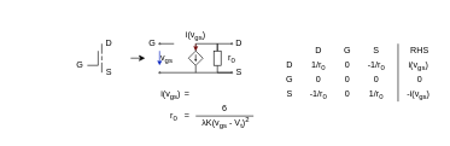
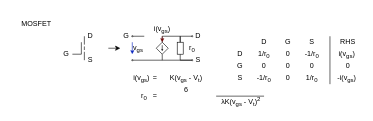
  <mxCell id="0" />
  <mxCell id="1" parent="0" />
  <mxCell id="2" value="" style="endArrow=none;html=1;rounded=0;" parent="1" edge="1"><mxGeometry width="50" height="50" relative="1" as="geometry"><mxPoint x="120" y="90" as="sourcePoint" /><mxPoint x="135" y="70" as="targetPoint" /><Array as="points"><mxPoint x="135" y="90" /></Array></mxGeometry></mxCell>
  <mxCell id="3" value="" style="endArrow=none;html=1;rounded=0;" parent="1" edge="1"><mxGeometry width="50" height="50" relative="1" as="geometry"><mxPoint x="140" y="83" as="sourcePoint" /><mxPoint x="140" y="77" as="targetPoint" /></mxGeometry></mxCell>
  <mxCell id="4" value="" style="endArrow=none;html=1;rounded=0;" parent="1" edge="1"><mxGeometry width="50" height="50" relative="1" as="geometry"><mxPoint x="140" y="100" as="sourcePoint" /><mxPoint x="140" y="86" as="targetPoint" /></mxGeometry></mxCell>
  <mxCell id="5" value="" style="endArrow=none;html=1;rounded=0;" parent="1" edge="1"><mxGeometry width="50" height="50" relative="1" as="geometry"><mxPoint x="140" y="74" as="sourcePoint" /><mxPoint x="140" y="60" as="targetPoint" /></mxGeometry></mxCell>
+ <mxCell id="6" value="MOSFET" style="text;html=1;align=center;verticalAlign=middle;whiteSpace=wrap;rounded=0;" parent="1" vertex="1"><mxGeometry width="80" height="40" as="geometry" x="20" y="20" /></mxCell>
  <mxCell id="7" value="G" style="text;html=1;align=center;verticalAlign=middle;whiteSpace=wrap;rounded=0;" parent="1" vertex="1"><mxGeometry x="100" y="80" width="20" height="20" as="geometry" /></mxCell>
  <mxCell id="8" value="D" style="text;html=1;align=center;verticalAlign=middle;whiteSpace=wrap;rounded=0;" parent="1" vertex="1"><mxGeometry x="140" y="50" width="20" height="20" as="geometry" /></mxCell>
  <mxCell id="9" value="S" style="text;html=1;align=center;verticalAlign=middle;whiteSpace=wrap;rounded=0;" parent="1" vertex="1"><mxGeometry x="140" y="90" width="20" height="20" as="geometry" /></mxCell>
  <mxCell id="10" value="" style="endArrow=classic;html=1;rounded=0;" parent="1" edge="1"><mxGeometry width="50" height="50" relative="1" as="geometry"><mxPoint x="180" y="80" as="sourcePoint" /><mxPoint x="200" y="80" as="targetPoint" /></mxGeometry></mxCell>
  <mxCell id="11" value="" style="endArrow=none;html=1;rounded=0;" parent="1" edge="1"><mxGeometry width="50" height="50" relative="1" as="geometry"><mxPoint x="220" y="60" as="sourcePoint" /><mxPoint x="240" y="60" as="targetPoint" /></mxGeometry></mxCell>
  <mxCell id="12" value="" style="endArrow=none;html=1;rounded=0;" parent="1" edge="1"><mxGeometry width="50" height="50" relative="1" as="geometry"><mxPoint x="220" y="100" as="sourcePoint" /><mxPoint x="300" y="90" as="targetPoint" /><Array as="points"><mxPoint x="320" y="100" /><mxPoint x="300" y="100" /></Array></mxGeometry></mxCell>
  <mxCell id="13" value="" style="rhombus;whiteSpace=wrap;html=1;" parent="1" vertex="1"><mxGeometry x="260" y="70" width="20" height="20" as="geometry" /></mxCell>
  <mxCell id="14" value="" style="endArrow=none;html=1;rounded=0;entryX=0.5;entryY=1;entryDx=0;entryDy=0;" parent="1" target="13" edge="1"><mxGeometry width="50" height="50" relative="1" as="geometry"><mxPoint x="270" y="100" as="sourcePoint" /><mxPoint x="300" y="70" as="targetPoint" /></mxGeometry></mxCell>
  <mxCell id="15" value="" style="rounded=0;whiteSpace=wrap;html=1;" parent="1" vertex="1"><mxGeometry x="295" y="70" width="10" height="20" as="geometry" /></mxCell>
  <mxCell id="16" value="" style="endArrow=none;html=1;rounded=0;exitX=0.5;exitY=0;exitDx=0;exitDy=0;entryX=0.5;entryY=0;entryDx=0;entryDy=0;" parent="1" source="13" target="15" edge="1"><mxGeometry width="50" height="50" relative="1" as="geometry"><mxPoint x="270" y="60" as="sourcePoint" /><mxPoint x="340" y="60" as="targetPoint" /><Array as="points"><mxPoint x="270" y="60" /><mxPoint x="300" y="60" /></Array></mxGeometry></mxCell>
  <mxCell id="17" value="" style="endArrow=none;html=1;rounded=0;exitX=0.5;exitY=0;exitDx=0;exitDy=0;" parent="1" source="15" edge="1"><mxGeometry width="50" height="50" relative="1" as="geometry"><mxPoint x="290" y="110" as="sourcePoint" /><mxPoint x="320" y="60" as="targetPoint" /><Array as="points"><mxPoint x="300" y="60" /></Array></mxGeometry></mxCell>
  <mxCell id="18" value="" style="ellipse;whiteSpace=wrap;html=1;aspect=fixed;" parent="1" vertex="1"><mxGeometry x="319" y="59" width="2" height="2" as="geometry" /></mxCell>
  <mxCell id="19" value="" style="ellipse;whiteSpace=wrap;html=1;aspect=fixed;" parent="1" vertex="1"><mxGeometry x="319" y="99" width="2" height="2" as="geometry" /></mxCell>
  <mxCell id="20" value="" style="ellipse;whiteSpace=wrap;html=1;aspect=fixed;" parent="1" vertex="1"><mxGeometry x="219" y="59" width="2" height="2" as="geometry" /></mxCell>
  <mxCell id="21" value="" style="ellipse;whiteSpace=wrap;html=1;aspect=fixed;" parent="1" vertex="1"><mxGeometry x="219" y="99" width="2" height="2" as="geometry" /></mxCell>
  <mxCell id="22" value="G" style="text;html=1;align=center;verticalAlign=middle;whiteSpace=wrap;rounded=0;" parent="1" vertex="1"><mxGeometry x="200" y="50" width="20" height="20" as="geometry" /></mxCell>
  <mxCell id="23" value="D" style="text;html=1;align=center;verticalAlign=middle;whiteSpace=wrap;rounded=0;" parent="1" vertex="1"><mxGeometry x="320" y="50" width="20" height="20" as="geometry" /></mxCell>
  <mxCell id="24" value="S" style="text;html=1;align=center;verticalAlign=middle;whiteSpace=wrap;rounded=0;" parent="1" vertex="1"><mxGeometry x="320" y="90" width="20" height="20" as="geometry" /></mxCell>
  <mxCell id="25" value="" style="endArrow=classic;html=1;rounded=0;endSize=1;" parent="1" edge="1"><mxGeometry width="50" height="50" relative="1" as="geometry"><mxPoint x="270" y="75" as="sourcePoint" /><mxPoint x="270" y="85" as="targetPoint" /></mxGeometry></mxCell>
  <mxCell id="26" value="i(v&lt;sub&gt;gs&lt;/sub&gt;)" style="text;html=1;align=center;verticalAlign=middle;whiteSpace=wrap;rounded=0;" parent="1" vertex="1"><mxGeometry x="255" y="39" width="30" height="20" as="geometry" /></mxCell>
  <mxCell id="27" value="" style="endArrow=classic;html=1;rounded=0;endSize=4;fillColor=#0050ef;strokeColor=#001DBC;" parent="1" edge="1"><mxGeometry width="50" height="50" relative="1" as="geometry"><mxPoint x="220" y="70" as="sourcePoint" /><mxPoint x="220" y="90" as="targetPoint" /></mxGeometry></mxCell>
  <mxCell id="28" value="" style="endArrow=classic;html=1;rounded=0;endSize=4;fillColor=#a20025;strokeColor=#6F0000;" parent="1" edge="1"><mxGeometry width="50" height="50" relative="1" as="geometry"><mxPoint x="270" y="60" as="sourcePoint" /><mxPoint x="270" y="70" as="targetPoint" /></mxGeometry></mxCell>
  <mxCell id="29" value="v&lt;sub&gt;gs&lt;/sub&gt;" style="text;html=1;align=center;verticalAlign=middle;whiteSpace=wrap;rounded=0;" parent="1" vertex="1"><mxGeometry x="220" y="70" width="20" height="20" as="geometry" /></mxCell>
  <mxCell id="30" value="i(v&lt;sub&gt;gs&lt;/sub&gt;)&amp;nbsp;" style="text;html=1;align=left;verticalAlign=middle;whiteSpace=wrap;rounded=0;" parent="1" vertex="1"><mxGeometry x="220" y="120" width="30" height="20" as="geometry" /></mxCell>
  <mxCell id="31" value="r&lt;sub&gt;0&lt;/sub&gt;" style="text;html=1;align=center;verticalAlign=middle;whiteSpace=wrap;rounded=0;" parent="1" vertex="1"><mxGeometry x="310" y="70" width="20" height="20" as="geometry" /></mxCell>
  <mxCell id="32" value="r&lt;sub&gt;0&lt;/sub&gt;" style="text;html=1;align=center;verticalAlign=middle;whiteSpace=wrap;rounded=0;" parent="1" vertex="1"><mxGeometry x="230" y="150" width="20" height="20" as="geometry" /></mxCell>
  <mxCell id="33" value="&lt;span style=&quot;&quot;&gt;=&amp;nbsp;&lt;/span&gt;" style="text;html=1;align=center;verticalAlign=middle;whiteSpace=wrap;rounded=0;" parent="1" vertex="1"><mxGeometry x="250" y="120" width="20" height="20" as="geometry" /></mxCell>
  <mxCell id="34" value="&lt;span style=&quot;text-align: left;&quot;&gt;=&amp;nbsp;&lt;/span&gt;" style="text;html=1;align=center;verticalAlign=middle;whiteSpace=wrap;rounded=0;" parent="1" vertex="1"><mxGeometry x="250" y="150" width="20" height="20" as="geometry" /></mxCell>
- <mxCell id="36" value="&lt;p&gt;&lt;span style=&quot;text-align: left;&quot;&gt;&lt;font style=&quot;font-size: 12px;&quot; face=&quot;Helvetica&quot;&gt;&amp;nbsp;λK(v&lt;sub&gt;gs&lt;/sub&gt; - V&lt;sub&gt;t&lt;/sub&gt;)&lt;sup&gt;2&lt;/sup&gt;&lt;/font&gt;&lt;/span&gt;&lt;/p&gt;" style="text;html=1;align=center;verticalAlign=middle;whiteSpace=wrap;rounded=0;fontColor=default;" parent="1" vertex="1"><mxGeometry x="270" y="160" width="80" height="20" as="geometry" /></mxCell>
+ <mxCell id="35" value="&lt;p&gt;&lt;span style=&quot;text-align: left;&quot;&gt;K(v&lt;/span&gt;&lt;sub style=&quot;text-align: left;&quot;&gt;gs&lt;/sub&gt;&lt;span style=&quot;text-align: left;&quot;&gt;&amp;nbsp;- V&lt;/span&gt;&lt;sub style=&quot;text-align: left;&quot;&gt;t&lt;/sub&gt;&lt;span style=&quot;text-align: left;&quot;&gt;)&lt;/span&gt;&lt;/p&gt;" style="text;html=1;align=center;verticalAlign=middle;whiteSpace=wrap;rounded=0;" parent="1" vertex="1"><mxGeometry x="270" y="120" width="80" height="20" as="geometry" /></mxCell>
+ <mxCell id="36" value="&lt;p&gt;&lt;span style=&quot;text-align: left;&quot;&gt;&lt;font style=&quot;font-size: 12px;&quot; face=&quot;Helvetica&quot;&gt;&amp;nbsp;λK(v&lt;sub&gt;gs&lt;/sub&gt; - V&lt;sub&gt;t&lt;/sub&gt;)&lt;sup&gt;2&lt;/sup&gt;&lt;/font&gt;&lt;/span&gt;&lt;/p&gt;" style="text;html=1;align=center;verticalAlign=middle;whiteSpace=wrap;rounded=0;fontColor=default;" parent="1" vertex="1"><mxGeometry x="360" y="160" width="80" height="20" as="geometry" /></mxCell>
  <mxCell id="37" value="" style="endArrow=none;html=1;rounded=0;exitX=0;exitY=0;exitDx=0;exitDy=0;entryX=1;entryY=0;entryDx=0;entryDy=0;" parent="1" source="36" target="36" edge="1"><mxGeometry width="50" height="50" relative="1" as="geometry"><mxPoint x="280" y="170" as="sourcePoint" /><mxPoint x="330" y="120" as="targetPoint" /></mxGeometry></mxCell>
  <mxCell id="38" value="6" style="text;html=1;align=center;verticalAlign=middle;whiteSpace=wrap;rounded=0;" parent="1" vertex="1"><mxGeometry x="270" y="140" width="80" height="20" as="geometry" /></mxCell>
  <mxCell id="39" value="D" style="text;html=1;align=center;verticalAlign=middle;whiteSpace=wrap;rounded=0;" parent="1" vertex="1"><mxGeometry x="420" y="60" width="40" height="20" as="geometry" /></mxCell>
  <mxCell id="40" value="G" style="text;html=1;align=center;verticalAlign=middle;whiteSpace=wrap;rounded=0;" parent="1" vertex="1"><mxGeometry x="460" y="60" width="40" height="20" as="geometry" /></mxCell>
  <mxCell id="41" value="S" style="text;html=1;align=center;verticalAlign=middle;whiteSpace=wrap;rounded=0;" parent="1" vertex="1"><mxGeometry x="500" y="60" width="40" height="20" as="geometry" /></mxCell>
  <mxCell id="42" value="D" style="text;html=1;align=center;verticalAlign=middle;whiteSpace=wrap;rounded=0;" parent="1" vertex="1"><mxGeometry x="380" y="80" width="40" height="20" as="geometry" /></mxCell>
  <mxCell id="43" value="G" style="text;html=1;align=center;verticalAlign=middle;whiteSpace=wrap;rounded=0;" parent="1" vertex="1"><mxGeometry x="380" y="100" width="40" height="20" as="geometry" /></mxCell>
  <mxCell id="44" value="S" style="text;html=1;align=center;verticalAlign=middle;whiteSpace=wrap;rounded=0;" parent="1" vertex="1"><mxGeometry x="380" y="120" width="40" height="20" as="geometry" /></mxCell>
  <mxCell id="45" value="1/r&lt;sub&gt;0&lt;/sub&gt;" style="text;html=1;align=center;verticalAlign=middle;whiteSpace=wrap;rounded=0;" parent="1" vertex="1"><mxGeometry x="420" y="80" width="40" height="20" as="geometry" /></mxCell>
  <mxCell id="46" value="1/r&lt;sub&gt;0&lt;/sub&gt;" style="text;html=1;align=center;verticalAlign=middle;whiteSpace=wrap;rounded=0;" parent="1" vertex="1"><mxGeometry x="500" y="120" width="40" height="20" as="geometry" /></mxCell>
  <mxCell id="47" value="-1/r&lt;sub&gt;0&lt;/sub&gt;" style="text;html=1;align=center;verticalAlign=middle;whiteSpace=wrap;rounded=0;" parent="1" vertex="1"><mxGeometry x="500" y="80" width="40" height="20" as="geometry" /></mxCell>
  <mxCell id="48" value="-1/r&lt;sub&gt;0&lt;/sub&gt;" style="text;html=1;align=center;verticalAlign=middle;whiteSpace=wrap;rounded=0;" parent="1" vertex="1"><mxGeometry x="420" y="120" width="40" height="20" as="geometry" /></mxCell>
  <mxCell id="49" value="0" style="text;html=1;align=center;verticalAlign=middle;whiteSpace=wrap;rounded=0;" parent="1" vertex="1"><mxGeometry x="460" y="80" width="40" height="20" as="geometry" /></mxCell>
  <mxCell id="50" value="0" style="text;html=1;align=center;verticalAlign=middle;whiteSpace=wrap;rounded=0;" parent="1" vertex="1"><mxGeometry x="460" y="100" width="40" height="20" as="geometry" /></mxCell>
  <mxCell id="51" value="0" style="text;html=1;align=center;verticalAlign=middle;whiteSpace=wrap;rounded=0;fontStyle=0" parent="1" vertex="1"><mxGeometry x="500" y="100" width="40" height="20" as="geometry" /></mxCell>
  <mxCell id="52" value="0" style="text;html=1;align=center;verticalAlign=middle;whiteSpace=wrap;rounded=0;fontStyle=0" parent="1" vertex="1"><mxGeometry x="460" y="120" width="40" height="20" as="geometry" /></mxCell>
  <mxCell id="53" value="0" style="text;html=1;align=center;verticalAlign=middle;whiteSpace=wrap;rounded=0;fontStyle=0" parent="1" vertex="1"><mxGeometry x="420" y="100" width="40" height="20" as="geometry" /></mxCell>
  <mxCell id="54" value="RHS" style="text;html=1;align=center;verticalAlign=middle;whiteSpace=wrap;rounded=0;" parent="1" vertex="1"><mxGeometry x="560" y="60" width="40" height="20" as="geometry" /></mxCell>
  <mxCell id="55" value="i(v&lt;sub&gt;gs&lt;/sub&gt;)&amp;nbsp;" style="text;html=1;align=center;verticalAlign=middle;whiteSpace=wrap;rounded=0;" parent="1" vertex="1"><mxGeometry x="560" y="80" width="40" height="20" as="geometry" /></mxCell>
  <mxCell id="56" value="-i(v&lt;sub&gt;gs&lt;/sub&gt;)&amp;nbsp;" style="text;html=1;align=center;verticalAlign=middle;whiteSpace=wrap;rounded=0;" parent="1" vertex="1"><mxGeometry x="560" y="120" width="40" height="20" as="geometry" /></mxCell>
  <mxCell id="57" value="" style="endArrow=none;html=1;rounded=0;" parent="1" edge="1"><mxGeometry width="50" height="50" relative="1" as="geometry"><mxPoint x="550" y="140" as="sourcePoint" /><mxPoint x="550" y="60" as="targetPoint" /></mxGeometry></mxCell>
  <mxCell id="58" value="0" style="text;html=1;align=center;verticalAlign=middle;whiteSpace=wrap;rounded=0;fontStyle=0" parent="1" vertex="1"><mxGeometry x="560" y="100" width="40" height="20" as="geometry" /></mxCell>
